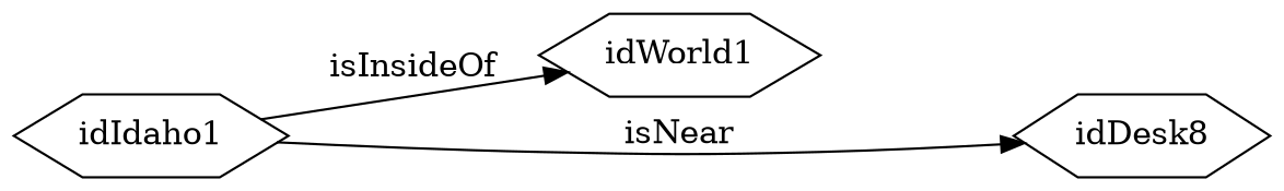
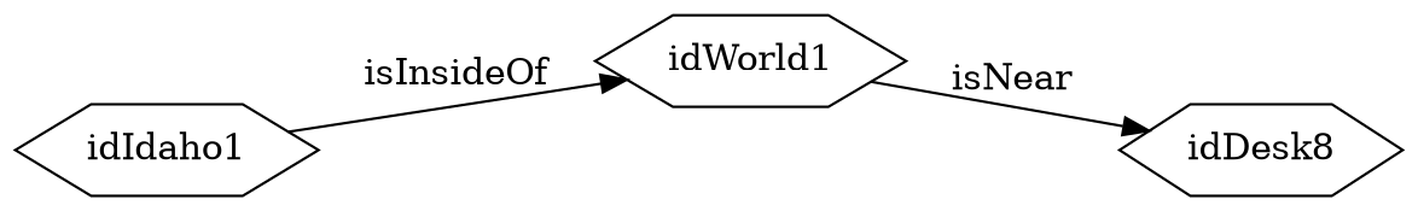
  strict digraph {
    rankdir=LR
    node [shape=hexagon]
    edge [edge_type=relationship]
    idIdaho1 [node_type=entity_node root=root]
    idWorld1
    n3 [label=idDesk8]
    idIdaho1 -> idWorld1 [label=isInsideOf]
-   idIdaho1 -> n3 [label=isNear]
+   idWorld1 -> n3 [label=isNear]
  }
